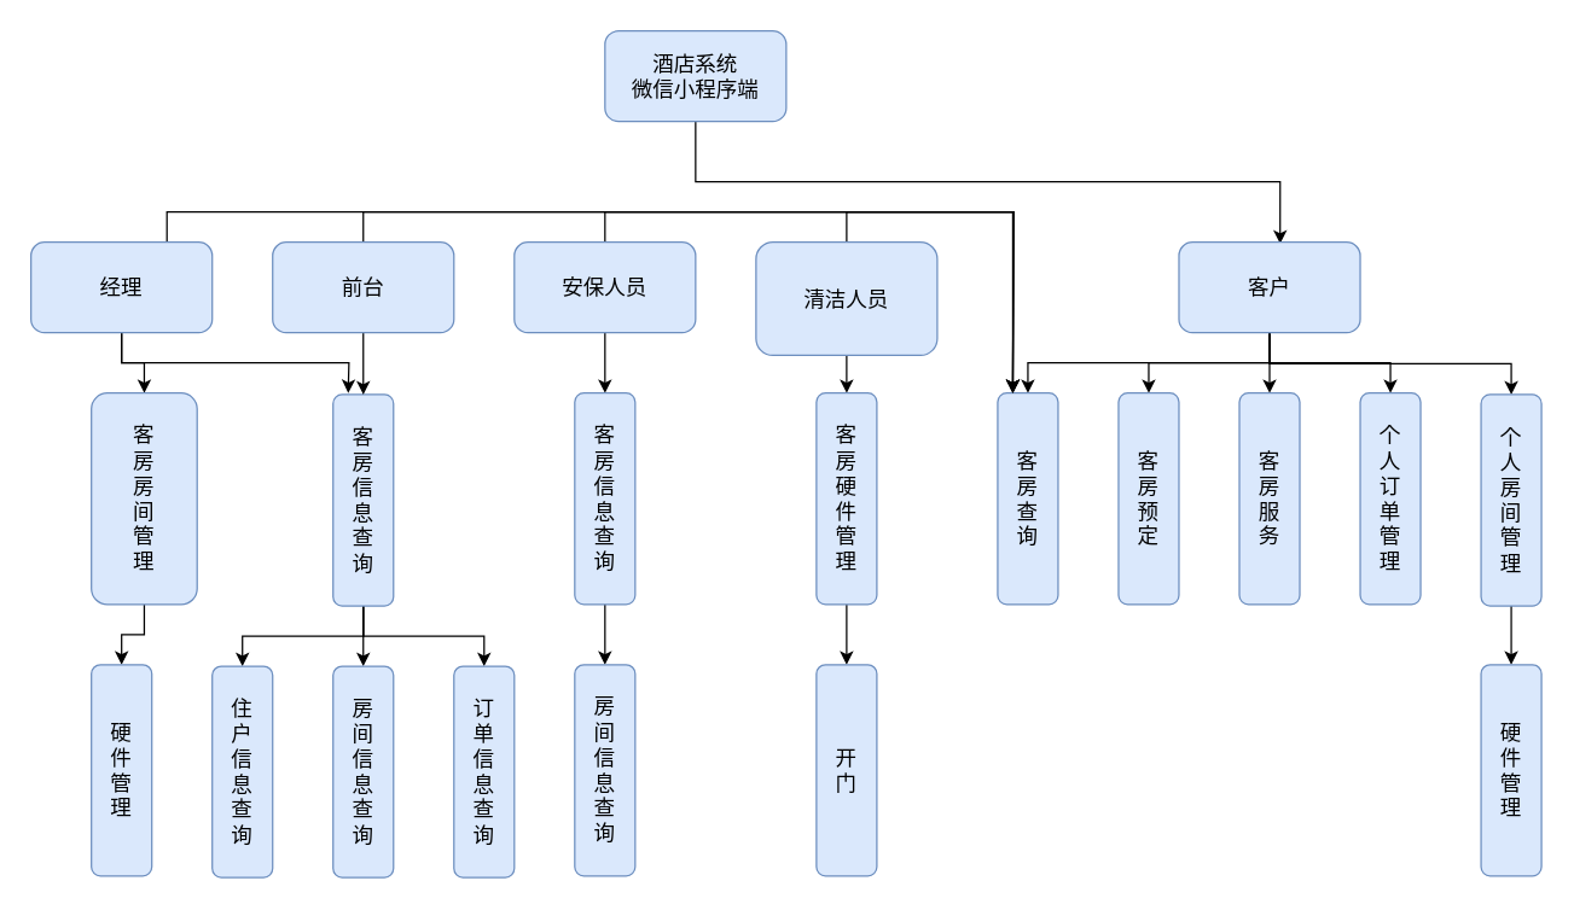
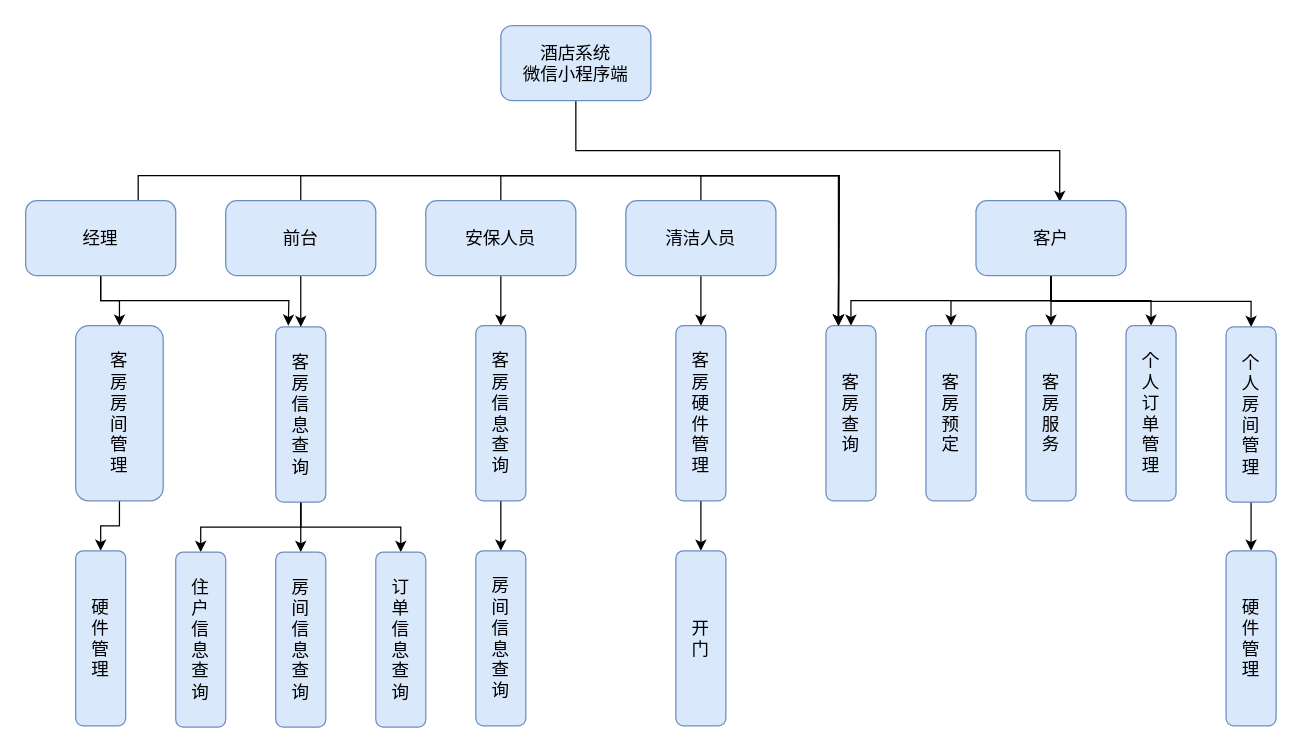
  <mxCell id="0" />
  <mxCell id="1" parent="0" />
  <mxCell id="2" style="edgeStyle=orthogonalEdgeStyle;rounded=0;orthogonalLoop=1;jettySize=auto;html=1;exitX=0.5;exitY=1;exitDx=0;exitDy=0;entryX=0.558;entryY=0.017;entryDx=0;entryDy=0;entryPerimeter=0;fontSize=14;" parent="1" source="3" target="13" edge="1"><mxGeometry relative="1" as="geometry" /></mxCell>
  <mxCell id="3" value="酒店系统&lt;br style=&quot;font-size: 14px;&quot;&gt;微信小程序端" style="rounded=1;whiteSpace=wrap;html=1;fillColor=#dae8fc;strokeColor=#6c8ebf;shadow=0;glass=0;sketch=0;fontSize=14;" parent="1" vertex="1"><mxGeometry x="400" y="20" width="120" height="60" as="geometry" /></mxCell>
  <mxCell id="4" style="edgeStyle=orthogonalEdgeStyle;rounded=0;orthogonalLoop=1;jettySize=auto;html=1;exitX=0.5;exitY=1;exitDx=0;exitDy=0;entryX=0.5;entryY=0;entryDx=0;entryDy=0;fontSize=14;" parent="1" source="7" target="24" edge="1"><mxGeometry relative="1" as="geometry" /></mxCell>
  <mxCell id="5" style="edgeStyle=orthogonalEdgeStyle;rounded=0;orthogonalLoop=1;jettySize=auto;html=1;exitX=0.5;exitY=1;exitDx=0;exitDy=0;fontSize=14;" parent="1" source="7" edge="1"><mxGeometry relative="1" as="geometry"><mxPoint x="230" y="260" as="targetPoint" /></mxGeometry></mxCell>
  <mxCell id="6" style="edgeStyle=orthogonalEdgeStyle;rounded=0;orthogonalLoop=1;jettySize=auto;html=1;exitX=0.75;exitY=0;exitDx=0;exitDy=0;entryX=0.25;entryY=0;entryDx=0;entryDy=0;fontSize=16;" edge="1" parent="1" source="7" target="14"><mxGeometry relative="1" as="geometry" /></mxCell>
  <mxCell id="7" value="经理" style="rounded=1;whiteSpace=wrap;html=1;fillColor=#dae8fc;strokeColor=#6c8ebf;shadow=0;sketch=0;fontSize=14;" parent="1" vertex="1"><mxGeometry x="20" y="160" width="120" height="60" as="geometry" /></mxCell>
  <mxCell id="8" style="edgeStyle=orthogonalEdgeStyle;rounded=0;orthogonalLoop=1;jettySize=auto;html=1;exitX=0.5;exitY=1;exitDx=0;exitDy=0;entryX=0.5;entryY=0;entryDx=0;entryDy=0;fontSize=14;" parent="1" source="13" target="14" edge="1"><mxGeometry relative="1" as="geometry" /></mxCell>
  <mxCell id="9" style="edgeStyle=orthogonalEdgeStyle;rounded=0;orthogonalLoop=1;jettySize=auto;html=1;exitX=0.5;exitY=1;exitDx=0;exitDy=0;entryX=0.5;entryY=0;entryDx=0;entryDy=0;fontSize=14;" parent="1" source="13" target="16" edge="1"><mxGeometry relative="1" as="geometry" /></mxCell>
  <mxCell id="10" style="edgeStyle=orthogonalEdgeStyle;rounded=0;orthogonalLoop=1;jettySize=auto;html=1;exitX=0.5;exitY=1;exitDx=0;exitDy=0;entryX=0.5;entryY=0;entryDx=0;entryDy=0;fontSize=14;" parent="1" source="13" target="15" edge="1"><mxGeometry relative="1" as="geometry" /></mxCell>
  <mxCell id="11" style="edgeStyle=orthogonalEdgeStyle;rounded=0;orthogonalLoop=1;jettySize=auto;html=1;exitX=0.5;exitY=1;exitDx=0;exitDy=0;fontSize=14;" parent="1" source="13" target="18" edge="1"><mxGeometry relative="1" as="geometry" /></mxCell>
  <mxCell id="12" style="edgeStyle=orthogonalEdgeStyle;rounded=0;orthogonalLoop=1;jettySize=auto;html=1;exitX=0.5;exitY=1;exitDx=0;exitDy=0;entryX=0.5;entryY=0;entryDx=0;entryDy=0;fontSize=14;" parent="1" source="13" target="26" edge="1"><mxGeometry relative="1" as="geometry" /></mxCell>
  <mxCell id="13" value="客户" style="rounded=1;whiteSpace=wrap;html=1;fillColor=#dae8fc;strokeColor=#6c8ebf;shadow=0;sketch=0;fontSize=14;" parent="1" vertex="1"><mxGeometry x="780" y="160" width="120" height="60" as="geometry" /></mxCell>
  <mxCell id="14" value="&lt;span style=&quot;font-size: 14px;&quot;&gt;客&lt;/span&gt;&lt;br style=&quot;font-size: 14px;&quot;&gt;&lt;span style=&quot;font-size: 14px;&quot;&gt;房&lt;/span&gt;&lt;br style=&quot;font-size: 14px;&quot;&gt;&lt;span style=&quot;font-size: 14px;&quot;&gt;查&lt;/span&gt;&lt;br style=&quot;font-size: 14px;&quot;&gt;&lt;span style=&quot;font-size: 14px;&quot;&gt;询&lt;/span&gt;" style="rounded=1;whiteSpace=wrap;html=1;fillColor=#dae8fc;strokeColor=#6c8ebf;shadow=0;sketch=0;fontSize=14;" parent="1" vertex="1"><mxGeometry x="660" y="260" width="40" height="140" as="geometry" /></mxCell>
  <mxCell id="15" value="个&lt;br style=&quot;font-size: 14px;&quot;&gt;人&lt;br style=&quot;font-size: 14px;&quot;&gt;订&lt;br style=&quot;font-size: 14px;&quot;&gt;单&lt;br style=&quot;font-size: 14px;&quot;&gt;管&lt;br style=&quot;font-size: 14px;&quot;&gt;理" style="rounded=1;whiteSpace=wrap;html=1;fillColor=#dae8fc;strokeColor=#6c8ebf;shadow=0;sketch=0;fontSize=14;" parent="1" vertex="1"><mxGeometry x="900" y="260" width="40" height="140" as="geometry" /></mxCell>
  <mxCell id="16" value="客&lt;br style=&quot;font-size: 14px;&quot;&gt;房&lt;br style=&quot;font-size: 14px;&quot;&gt;预&lt;br style=&quot;font-size: 14px;&quot;&gt;定" style="rounded=1;whiteSpace=wrap;html=1;fillColor=#dae8fc;strokeColor=#6c8ebf;shadow=0;sketch=0;fontSize=14;" parent="1" vertex="1"><mxGeometry x="740" y="260" width="40" height="140" as="geometry" /></mxCell>
  <mxCell id="17" style="edgeStyle=orthogonalEdgeStyle;rounded=0;orthogonalLoop=1;jettySize=auto;html=1;exitX=0.5;exitY=1;exitDx=0;exitDy=0;entryX=0.5;entryY=0;entryDx=0;entryDy=0;fontSize=14;" parent="1" source="18" target="25" edge="1"><mxGeometry relative="1" as="geometry" /></mxCell>
  <mxCell id="18" value="个&lt;br style=&quot;font-size: 14px;&quot;&gt;人&lt;br style=&quot;font-size: 14px;&quot;&gt;房&lt;br style=&quot;font-size: 14px;&quot;&gt;间&lt;br style=&quot;font-size: 14px;&quot;&gt;管&lt;br style=&quot;font-size: 14px;&quot;&gt;理" style="rounded=1;whiteSpace=wrap;html=1;fillColor=#dae8fc;strokeColor=#6c8ebf;shadow=0;sketch=0;fontSize=14;" parent="1" vertex="1"><mxGeometry x="980" y="261" width="40" height="140" as="geometry" /></mxCell>
  <mxCell id="19" style="edgeStyle=orthogonalEdgeStyle;rounded=0;orthogonalLoop=1;jettySize=auto;html=1;exitX=0.5;exitY=1;exitDx=0;exitDy=0;entryX=0.5;entryY=0;entryDx=0;entryDy=0;fontSize=14;" parent="1" source="22" target="28" edge="1"><mxGeometry relative="1" as="geometry" /></mxCell>
  <mxCell id="20" style="edgeStyle=orthogonalEdgeStyle;rounded=0;orthogonalLoop=1;jettySize=auto;html=1;exitX=0.5;exitY=1;exitDx=0;exitDy=0;entryX=0.5;entryY=0;entryDx=0;entryDy=0;fontSize=14;" parent="1" source="22" target="27" edge="1"><mxGeometry relative="1" as="geometry" /></mxCell>
  <mxCell id="21" style="edgeStyle=orthogonalEdgeStyle;rounded=0;orthogonalLoop=1;jettySize=auto;html=1;exitX=0.5;exitY=1;exitDx=0;exitDy=0;entryX=0.5;entryY=0;entryDx=0;entryDy=0;fontSize=14;" parent="1" source="22" target="29" edge="1"><mxGeometry relative="1" as="geometry" /></mxCell>
  <mxCell id="22" value="&lt;span style=&quot;font-size: 14px;&quot;&gt;客&lt;/span&gt;&lt;br style=&quot;font-size: 14px;&quot;&gt;&lt;span style=&quot;font-size: 14px;&quot;&gt;房&lt;br style=&quot;font-size: 14px;&quot;&gt;&lt;/span&gt;信&lt;br style=&quot;font-size: 14px;&quot;&gt;息&lt;br style=&quot;font-size: 14px;&quot;&gt;&lt;span style=&quot;font-size: 14px;&quot;&gt;查&lt;br style=&quot;font-size: 14px;&quot;&gt;询&lt;br style=&quot;font-size: 14px;&quot;&gt;&lt;/span&gt;" style="rounded=1;whiteSpace=wrap;html=1;fillColor=#dae8fc;strokeColor=#6c8ebf;shadow=0;sketch=0;fontSize=14;" parent="1" vertex="1"><mxGeometry x="220" y="261" width="40" height="140" as="geometry" /></mxCell>
  <mxCell id="23" style="edgeStyle=orthogonalEdgeStyle;rounded=0;orthogonalLoop=1;jettySize=auto;html=1;exitX=0.5;exitY=1;exitDx=0;exitDy=0;entryX=0.5;entryY=0;entryDx=0;entryDy=0;fontSize=14;" parent="1" source="24" target="30" edge="1"><mxGeometry relative="1" as="geometry" /></mxCell>
  <mxCell id="24" value="客&lt;br style=&quot;font-size: 14px;&quot;&gt;房&lt;br style=&quot;font-size: 14px;&quot;&gt;房&lt;br style=&quot;font-size: 14px;&quot;&gt;间&lt;br style=&quot;font-size: 14px;&quot;&gt;管&lt;br style=&quot;font-size: 14px;&quot;&gt;理" style="rounded=1;whiteSpace=wrap;html=1;fillColor=#dae8fc;strokeColor=#6c8ebf;shadow=0;sketch=0;fontSize=14;" parent="1" vertex="1"><mxGeometry x="60" y="260" width="70" height="140" as="geometry" /></mxCell>
  <mxCell id="25" value="硬&lt;br style=&quot;font-size: 14px;&quot;&gt;件&lt;br style=&quot;font-size: 14px;&quot;&gt;管&lt;br style=&quot;font-size: 14px;&quot;&gt;理" style="rounded=1;whiteSpace=wrap;html=1;fillColor=#dae8fc;strokeColor=#6c8ebf;shadow=0;sketch=0;fontSize=14;" parent="1" vertex="1"><mxGeometry x="980" y="440" width="40" height="140" as="geometry" /></mxCell>
  <mxCell id="26" value="&lt;span style=&quot;font-size: 14px;&quot;&gt;客&lt;/span&gt;&lt;br style=&quot;font-size: 14px;&quot;&gt;&lt;span style=&quot;font-size: 14px;&quot;&gt;房&lt;/span&gt;&lt;br style=&quot;font-size: 14px;&quot;&gt;服&lt;br style=&quot;font-size: 14px;&quot;&gt;务" style="rounded=1;whiteSpace=wrap;html=1;fillColor=#dae8fc;strokeColor=#6c8ebf;shadow=0;sketch=0;fontSize=14;" parent="1" vertex="1"><mxGeometry x="820" y="260" width="40" height="140" as="geometry" /></mxCell>
  <mxCell id="27" value="房&lt;br style=&quot;font-size: 14px;&quot;&gt;间&lt;br style=&quot;font-size: 14px;&quot;&gt;信&lt;br style=&quot;font-size: 14px;&quot;&gt;息&lt;br style=&quot;font-size: 14px;&quot;&gt;&lt;span style=&quot;font-size: 14px;&quot;&gt;查&lt;br style=&quot;font-size: 14px;&quot;&gt;询&lt;br style=&quot;font-size: 14px;&quot;&gt;&lt;/span&gt;" style="rounded=1;whiteSpace=wrap;html=1;fillColor=#dae8fc;strokeColor=#6c8ebf;shadow=0;sketch=0;fontSize=14;" parent="1" vertex="1"><mxGeometry x="220" y="441" width="40" height="140" as="geometry" /></mxCell>
  <mxCell id="28" value="住&lt;br style=&quot;font-size: 14px;&quot;&gt;户&lt;br style=&quot;font-size: 14px;&quot;&gt;信&lt;br style=&quot;font-size: 14px;&quot;&gt;息&lt;br style=&quot;font-size: 14px;&quot;&gt;&lt;span style=&quot;font-size: 14px;&quot;&gt;查&lt;br style=&quot;font-size: 14px;&quot;&gt;询&lt;br style=&quot;font-size: 14px;&quot;&gt;&lt;/span&gt;" style="rounded=1;whiteSpace=wrap;html=1;fillColor=#dae8fc;strokeColor=#6c8ebf;shadow=0;sketch=0;fontSize=14;" parent="1" vertex="1"><mxGeometry x="140" y="441" width="40" height="140" as="geometry" /></mxCell>
  <mxCell id="29" value="订&lt;br style=&quot;font-size: 14px;&quot;&gt;单&lt;br style=&quot;font-size: 14px;&quot;&gt;信&lt;br style=&quot;font-size: 14px;&quot;&gt;息&lt;br style=&quot;font-size: 14px;&quot;&gt;&lt;span style=&quot;font-size: 14px;&quot;&gt;查&lt;br style=&quot;font-size: 14px;&quot;&gt;询&lt;br style=&quot;font-size: 14px;&quot;&gt;&lt;/span&gt;" style="rounded=1;whiteSpace=wrap;html=1;fillColor=#dae8fc;strokeColor=#6c8ebf;shadow=0;sketch=0;fontSize=14;" parent="1" vertex="1"><mxGeometry x="300" y="441" width="40" height="140" as="geometry" /></mxCell>
  <mxCell id="30" value="硬&lt;br style=&quot;font-size: 14px;&quot;&gt;件&lt;br style=&quot;font-size: 14px;&quot;&gt;管&lt;br style=&quot;font-size: 14px;&quot;&gt;理" style="rounded=1;whiteSpace=wrap;html=1;fillColor=#dae8fc;strokeColor=#6c8ebf;shadow=0;sketch=0;fontSize=14;" parent="1" vertex="1"><mxGeometry x="60" y="440" width="40" height="140" as="geometry" /></mxCell>
  <mxCell id="31" style="edgeStyle=orthogonalEdgeStyle;rounded=0;orthogonalLoop=1;jettySize=auto;html=1;exitX=0.5;exitY=1;exitDx=0;exitDy=0;entryX=0.5;entryY=0;entryDx=0;entryDy=0;fontSize=14;" parent="1" source="33" target="22" edge="1"><mxGeometry relative="1" as="geometry" /></mxCell>
  <mxCell id="32" style="edgeStyle=orthogonalEdgeStyle;rounded=0;orthogonalLoop=1;jettySize=auto;html=1;exitX=0.5;exitY=0;exitDx=0;exitDy=0;fontSize=16;" edge="1" parent="1" source="33"><mxGeometry relative="1" as="geometry"><mxPoint x="670" y="260" as="targetPoint" /></mxGeometry></mxCell>
  <mxCell id="33" value="前台" style="rounded=1;whiteSpace=wrap;html=1;fillColor=#dae8fc;strokeColor=#6c8ebf;shadow=0;sketch=0;fontSize=14;" parent="1" vertex="1"><mxGeometry x="180" y="160" width="120" height="60" as="geometry" /></mxCell>
  <mxCell id="34" style="edgeStyle=orthogonalEdgeStyle;rounded=0;orthogonalLoop=1;jettySize=auto;html=1;exitX=0.5;exitY=1;exitDx=0;exitDy=0;entryX=0.5;entryY=0;entryDx=0;entryDy=0;fontSize=14;" parent="1" source="36" target="44" edge="1"><mxGeometry relative="1" as="geometry" /></mxCell>
  <mxCell id="35" style="edgeStyle=orthogonalEdgeStyle;rounded=0;orthogonalLoop=1;jettySize=auto;html=1;exitX=0.5;exitY=0;exitDx=0;exitDy=0;fontSize=16;" edge="1" parent="1" source="36"><mxGeometry relative="1" as="geometry"><mxPoint x="670" y="260" as="targetPoint" /></mxGeometry></mxCell>
  <mxCell id="36" value="安保人员" style="rounded=1;whiteSpace=wrap;html=1;fillColor=#dae8fc;strokeColor=#6c8ebf;shadow=0;sketch=0;fontSize=14;" parent="1" vertex="1"><mxGeometry x="340" y="160" width="120" height="60" as="geometry" /></mxCell>
  <mxCell id="37" style="edgeStyle=orthogonalEdgeStyle;rounded=0;orthogonalLoop=1;jettySize=auto;html=1;exitX=0.5;exitY=1;exitDx=0;exitDy=0;entryX=0.5;entryY=0;entryDx=0;entryDy=0;fontSize=14;" parent="1" source="39" target="41" edge="1"><mxGeometry relative="1" as="geometry" /></mxCell>
  <mxCell id="38" style="edgeStyle=orthogonalEdgeStyle;rounded=0;orthogonalLoop=1;jettySize=auto;html=1;exitX=0.5;exitY=0;exitDx=0;exitDy=0;fontSize=16;" edge="1" parent="1" source="39"><mxGeometry relative="1" as="geometry"><mxPoint x="670" y="260" as="targetPoint" /></mxGeometry></mxCell>
- <mxCell id="39" value="清洁人员" style="rounded=1;whiteSpace=wrap;html=1;fillColor=#dae8fc;strokeColor=#6c8ebf;shadow=0;sketch=0;fontSize=14;" parent="1" vertex="1"><mxGeometry x="500" y="160" width="120" height="75" as="geometry" /></mxCell>
+ <mxCell id="39" value="清洁人员" style="rounded=1;whiteSpace=wrap;html=1;fillColor=#dae8fc;strokeColor=#6c8ebf;shadow=0;sketch=0;fontSize=14;" parent="1" vertex="1"><mxGeometry x="500" y="160" width="120" height="60" as="geometry" /></mxCell>
  <mxCell id="40" style="edgeStyle=orthogonalEdgeStyle;rounded=0;orthogonalLoop=1;jettySize=auto;html=1;exitX=0.5;exitY=1;exitDx=0;exitDy=0;entryX=0.5;entryY=0;entryDx=0;entryDy=0;fontSize=14;" parent="1" source="41" target="42" edge="1"><mxGeometry relative="1" as="geometry" /></mxCell>
  <mxCell id="41" value="客&lt;br style=&quot;font-size: 14px;&quot;&gt;房&lt;br style=&quot;font-size: 14px;&quot;&gt;硬&lt;br style=&quot;font-size: 14px;&quot;&gt;件&lt;br style=&quot;font-size: 14px;&quot;&gt;管&lt;br style=&quot;font-size: 14px;&quot;&gt;理" style="rounded=1;whiteSpace=wrap;html=1;fillColor=#dae8fc;strokeColor=#6c8ebf;shadow=0;sketch=0;fontSize=14;" parent="1" vertex="1"><mxGeometry x="540" y="260" width="40" height="140" as="geometry" /></mxCell>
  <mxCell id="42" value="开&lt;br style=&quot;font-size: 14px;&quot;&gt;门" style="rounded=1;whiteSpace=wrap;html=1;fillColor=#dae8fc;strokeColor=#6c8ebf;shadow=0;sketch=0;fontSize=14;" parent="1" vertex="1"><mxGeometry x="540" y="440" width="40" height="140" as="geometry" /></mxCell>
  <mxCell id="43" style="edgeStyle=orthogonalEdgeStyle;rounded=0;orthogonalLoop=1;jettySize=auto;html=1;exitX=0.5;exitY=1;exitDx=0;exitDy=0;entryX=0.5;entryY=0;entryDx=0;entryDy=0;fontSize=14;" parent="1" source="44" target="45" edge="1"><mxGeometry relative="1" as="geometry" /></mxCell>
  <mxCell id="44" value="&lt;span style=&quot;font-size: 14px;&quot;&gt;客&lt;/span&gt;&lt;br style=&quot;font-size: 14px;&quot;&gt;&lt;span style=&quot;font-size: 14px;&quot;&gt;房&lt;br style=&quot;font-size: 14px;&quot;&gt;&lt;/span&gt;信&lt;br style=&quot;font-size: 14px;&quot;&gt;息&lt;br style=&quot;font-size: 14px;&quot;&gt;&lt;span style=&quot;font-size: 14px;&quot;&gt;查&lt;br style=&quot;font-size: 14px;&quot;&gt;询&lt;br style=&quot;font-size: 14px;&quot;&gt;&lt;/span&gt;" style="rounded=1;whiteSpace=wrap;html=1;fillColor=#dae8fc;strokeColor=#6c8ebf;shadow=0;sketch=0;fontSize=14;" parent="1" vertex="1"><mxGeometry x="380" y="260" width="40" height="140" as="geometry" /></mxCell>
  <mxCell id="45" value="房&lt;br style=&quot;font-size: 14px;&quot;&gt;间&lt;br style=&quot;font-size: 14px;&quot;&gt;信&lt;br style=&quot;font-size: 14px;&quot;&gt;息&lt;br style=&quot;font-size: 14px;&quot;&gt;&lt;span style=&quot;font-size: 14px;&quot;&gt;查&lt;br style=&quot;font-size: 14px;&quot;&gt;询&lt;br style=&quot;font-size: 14px;&quot;&gt;&lt;/span&gt;" style="rounded=1;whiteSpace=wrap;html=1;fillColor=#dae8fc;strokeColor=#6c8ebf;shadow=0;sketch=0;fontSize=14;" parent="1" vertex="1"><mxGeometry x="380" y="440" width="40" height="140" as="geometry" /></mxCell>
